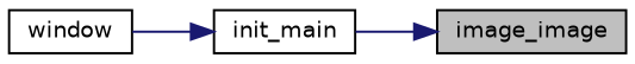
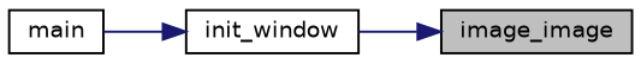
  digraph {
    rankdir=RL
    node [color=black fillcolor=white fontname=Helvetica fontsize=10 shape=record style=filled]
    edge [color=midnightblue dir=back fontname=Helvetica fontsize=10 labelfontname=Helvetica labelfontsize=10 style=solid]
    n1 [fillcolor=grey75 fontcolor=black height=0.2 label=image_image width=0.4]
-   n2 [height=0.2 label=init_main width=0.4]
-   n3 [height=0.2 label=window width=0.4]
+   n2 [height=0.2 label=init_window width=0.4]
+   n3 [height=0.2 label=main width=0.4]
    n1 -> n2
    n2 -> n3
  }
